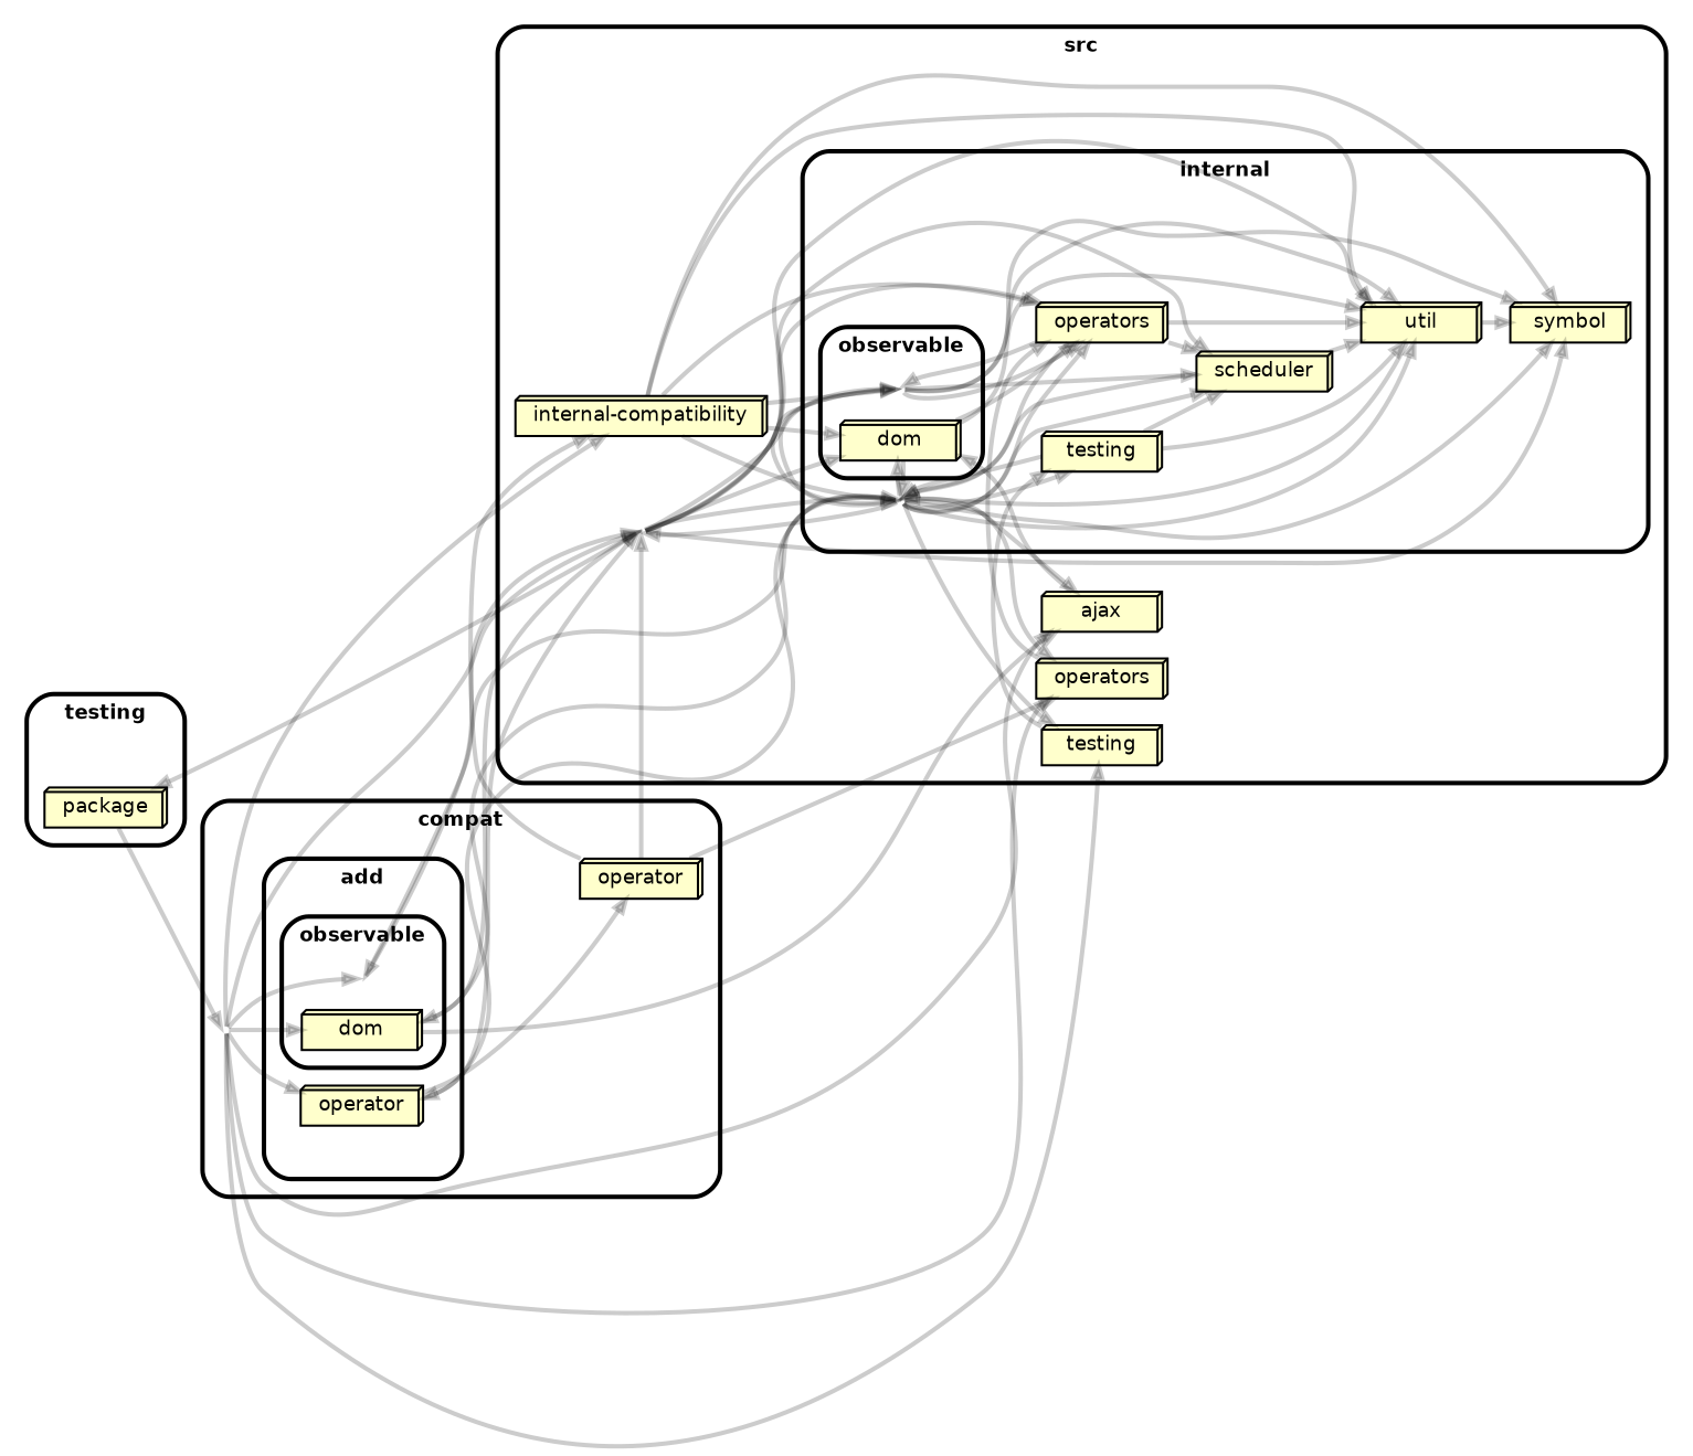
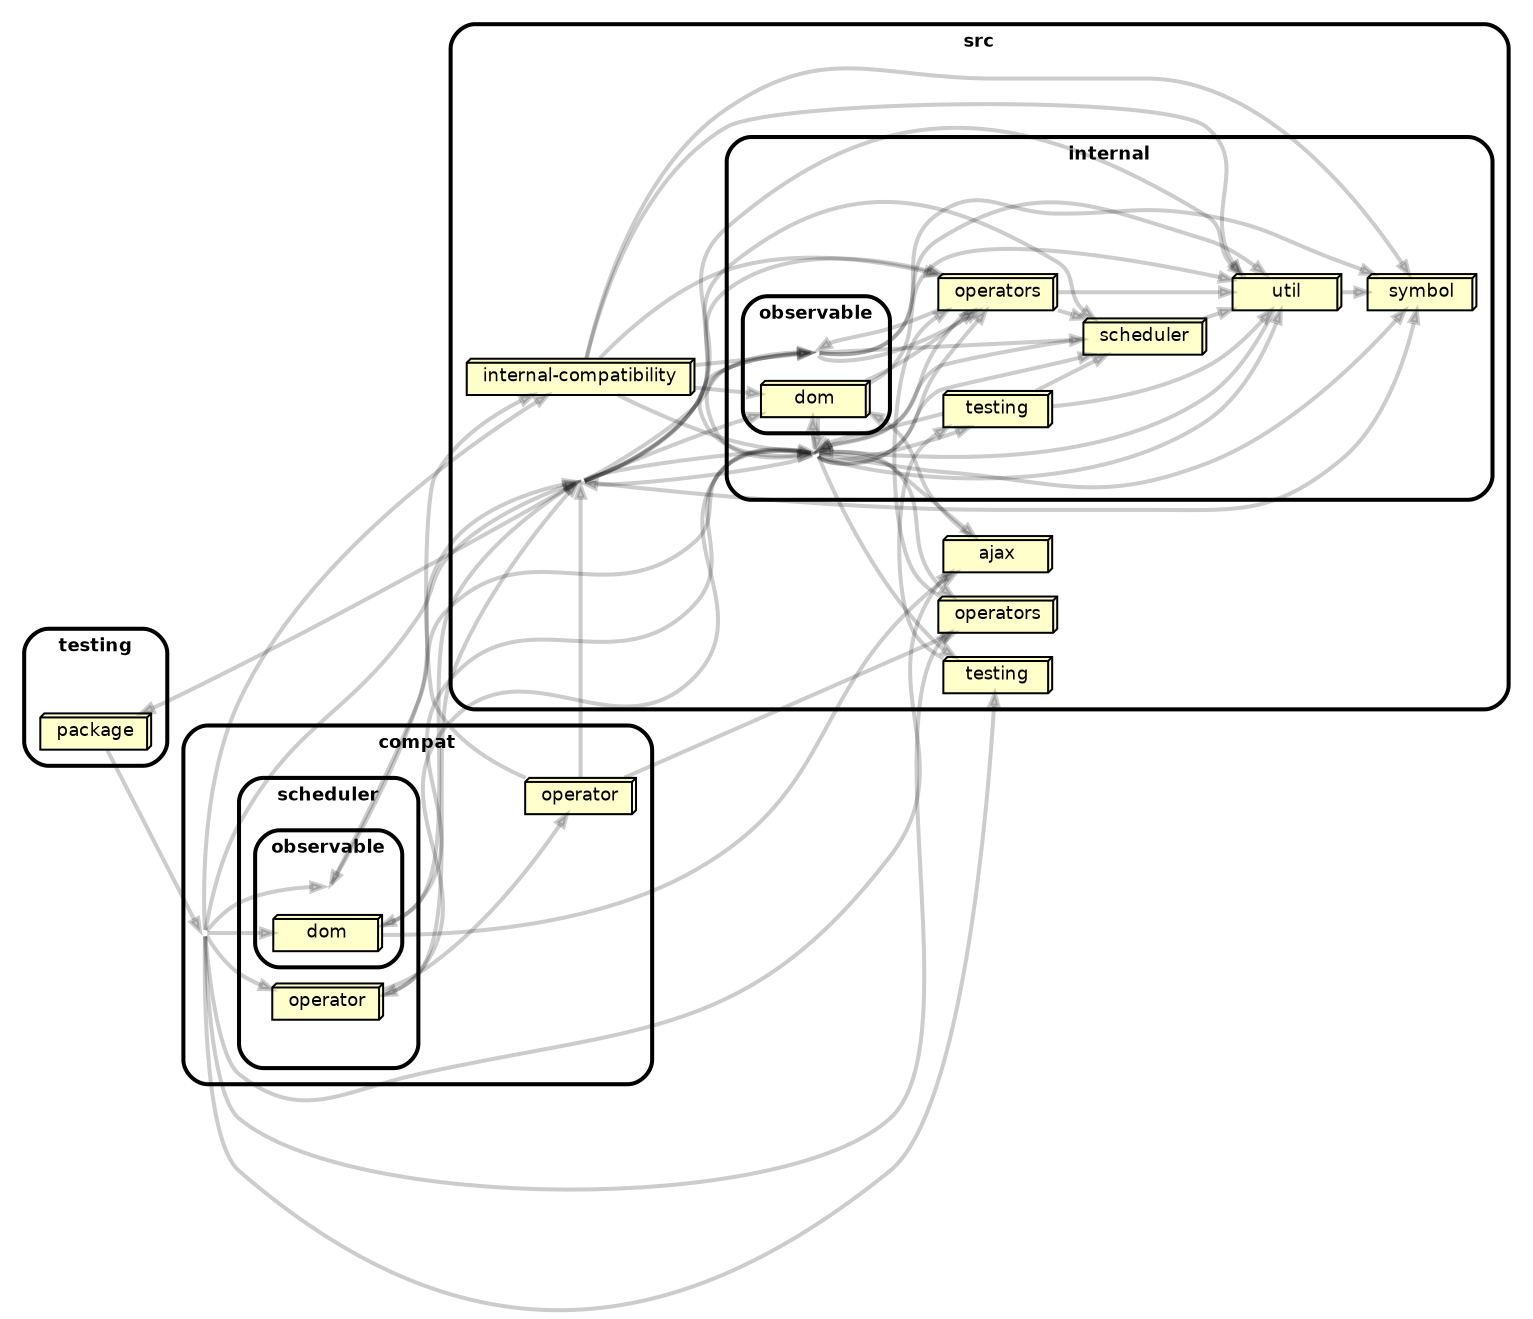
  strict digraph {
    compound=true
    fillcolor="#ffffff"
    fontname="Helvetica-bold"
    fontsize=9
    nodesep=0.16
    ordering=out
    rankdir=LR
    ranksep=0.18
    splines=true
    style="rounded,bold,filled"
    node [color=black fillcolor="#ffffcc" fontcolor=black fontname=Helvetica fontsize=9 shape=box3d style="rounded, filled"]
    edge [arrowhead=normal arrowsize=0.6 color="#00000033" fontname=Helvetica fontsize=9 penwidth=2.0]
    n1 [height=0.2 label=<observable> shape=point style=invis width=0.05]
    n2 [height=0.2 label=<dom>]
    n3 [height=0.2 label=<operator>]
    "compat/add" [height=0.2 shape=point style=invis width=0.05]
    n5 [height=0.2 label=compat shape=point style=invis width=0.05]
    n6 [height=0.2 label=<operator>]
    dist [height=0.2 shape=point style=invis width=0.05]
    n8 [height=0.2 label=<package>]
    n9 [height=0.2 label=<dom>]
    n10 [height=0.2 label=<observable> shape=point style=invis width=0.05]
    n11 [height=0.2 label=<internal> shape=point style=invis width=0.05]
    n12 [height=0.2 label=<operators>]
    n13 [height=0.2 label=<scheduler>]
    n14 [height=0.2 label=<symbol>]
    n15 [height=0.2 label=<util>]
    n16 [height=0.2 label=<testing>]
    n17 [height=0.2 label=src shape=point style=invis width=0.05]
    n18 [height=0.2 label=<ajax>]
    n19 [height=0.2 label=<internal-compatibility>]
    n20 [height=0.2 label=<operators>]
    n21 [height=0.2 label=<testing>]
    subgraph cluster_1 {
      label=compat
      n5
      n6
      subgraph cluster_2 {
-       label=add
+       label=scheduler
        n3
        "compat/add"
        subgraph cluster_3 {
          label=observable
          n1
          n2
        }
      }
    }
    subgraph cluster_4 {
      label=testing
      dist
      n8
    }
    subgraph cluster_5 {
      label=src
      n17
      n18
      n19
      n20
      n21
      subgraph cluster_6 {
        label=internal
        n11
        n12
        n13
        n14
        n15
        n16
        subgraph cluster_7 {
          label=observable
          n9
          n10
        }
      }
    }
    n1 -> n17
    n2 -> n17
    n2 -> n18
    n3 -> n6
    n3 -> n17
    n5 -> n1
    n5 -> n2
    n5 -> n3
    n5 -> n17
    n5 -> n18
    n5 -> n19
    n5 -> n20
    n5 -> n21
    n6 -> n17
    n6 -> n19
    n6 -> n20
    n8 -> n5
    n9 -> n11
    n9 -> n12
    n9 -> n15
    n10 -> n11
    n10 -> n12
    n10 -> n13
    n10 -> n14
    n10 -> n15
    n11 -> n1
    n11 -> n2
    n11 -> n3
    n11 -> n9
    n11 -> n10
    n11 -> n12
    n11 -> n13
    n11 -> n14
    n11 -> n15
    n11 -> n16
    n11 -> n17
    n11 -> n18
    n11 -> n20
    n11 -> n21
    n12 -> n10
    n12 -> n11
    n12 -> n13
    n12 -> n15
    n13 -> n11
    n13 -> n15
    n15 -> n11
    n15 -> n14
    n16 -> n11
    n16 -> n13
    n16 -> n15
    n17 -> n8
    n17 -> n9
    n17 -> n10
    n17 -> n11
    n17 -> n12
    n17 -> n13
    n17 -> n14
    n17 -> n15
    n18 -> n9
    n19 -> n9
    n19 -> n10
    n19 -> n11
    n19 -> n12
    n19 -> n14
    n19 -> n15
    n20 -> n12
    n21 -> n16
  }
